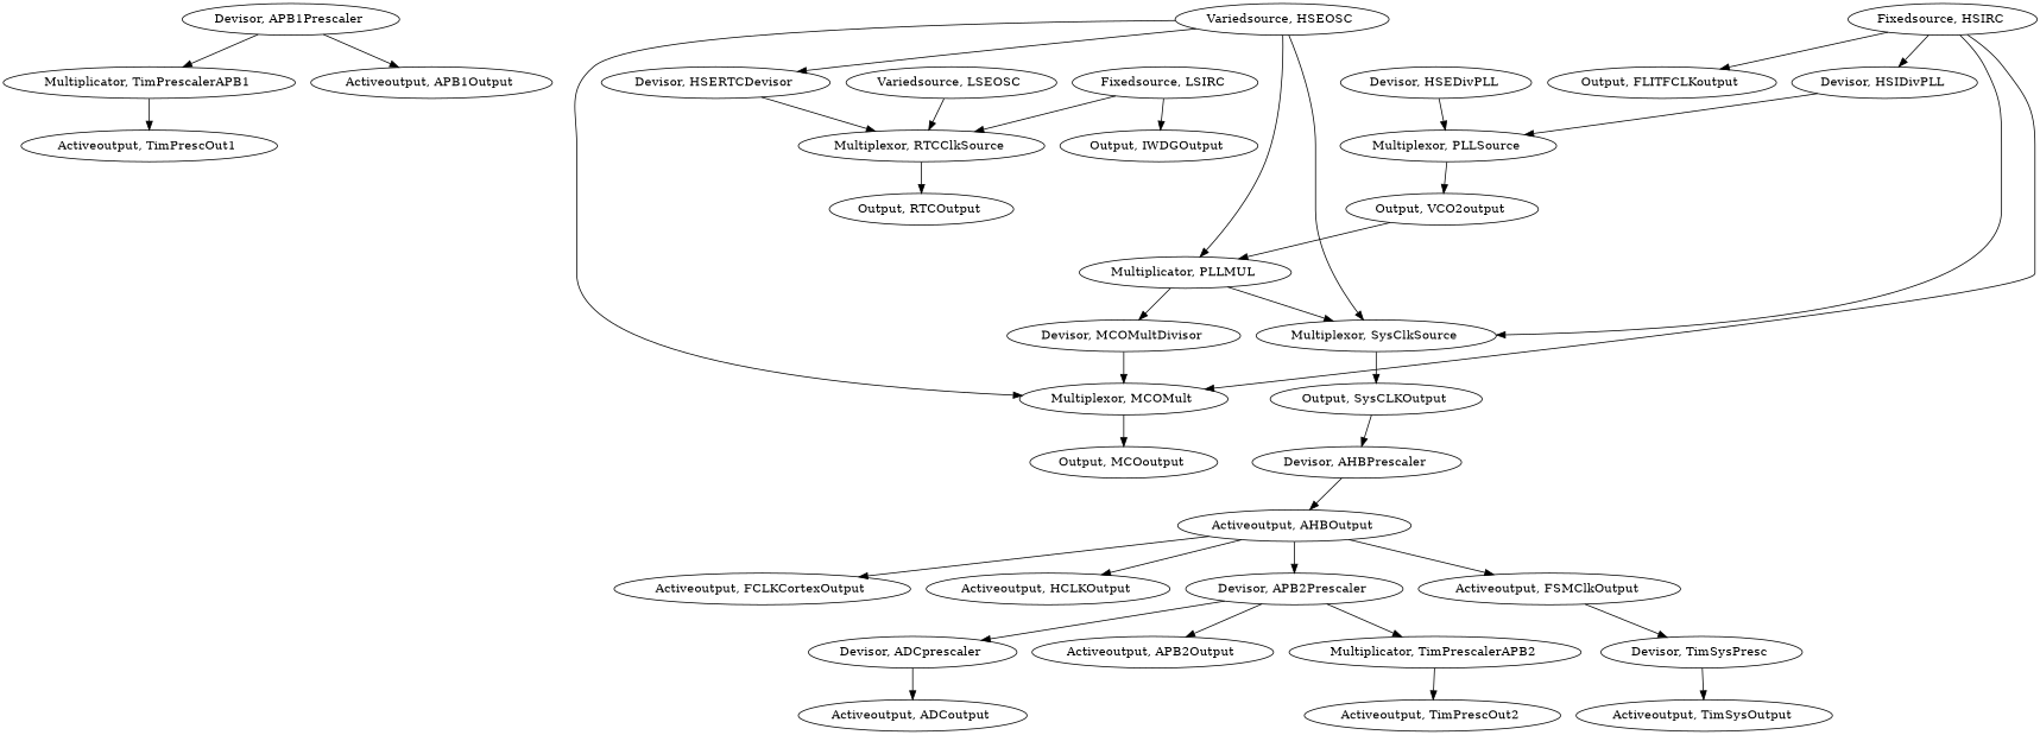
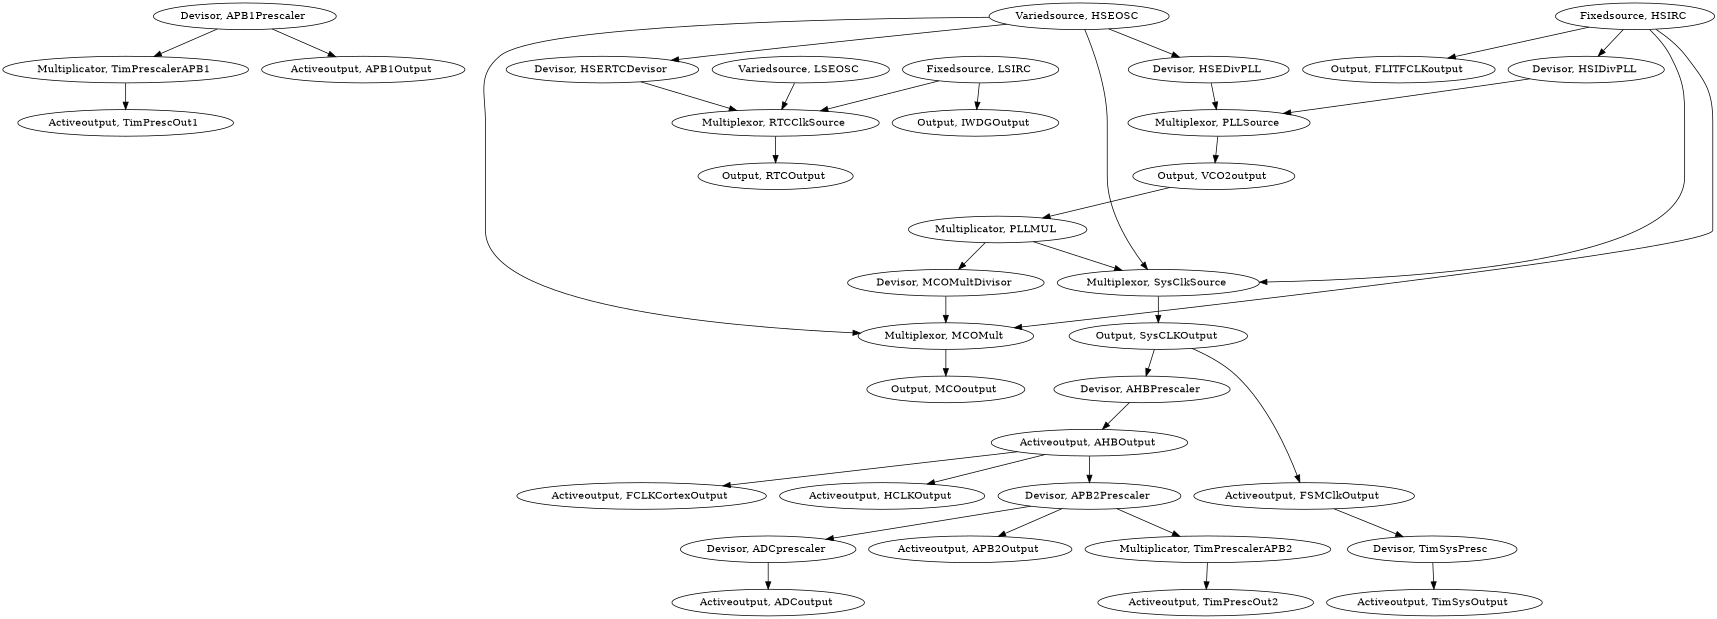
  strict digraph {
    "Devisor, APB1Prescaler "
    "Multiplicator, TimPrescalerAPB1 "
    "Activeoutput, APB1Output "
    "Activeoutput, TimPrescOut1 "
    "Multiplexor, MCOMult "
    "Output, MCOoutput "
    "Devisor, HSERTCDevisor "
    "Multiplexor, RTCClkSource "
    "Output, RTCOutput "
    "Devisor, APB2Prescaler "
    "Multiplicator, TimPrescalerAPB2 "
    "Devisor, ADCprescaler "
    "Activeoutput, APB2Output "
    "Activeoutput, TimPrescOut2 "
    "Activeoutput, ADCoutput "
    "Activeoutput, AHBOutput "
    "Activeoutput, FSMClkOutput "
    "Activeoutput, FCLKCortexOutput "
    "Activeoutput, HCLKOutput "
    "Devisor, TimSysPresc "
    "Activeoutput, TimSysOutput "
    "Output, VCO2output "
    "Multiplicator, PLLMUL "
    "Devisor, MCOMultDivisor "
    "Multiplexor, SysClkSource "
    "Variedsource, LSEOSC "
    "Output, SysCLKOutput "
    "Variedsource, HSEOSC "
    "Devisor, HSEDivPLL "
    "Multiplexor, PLLSource "
    "Devisor, AHBPrescaler "
    "Fixedsource, HSIRC "
    "Output, FLITFCLKoutput "
    "Devisor, HSIDivPLL "
    "Fixedsource, LSIRC "
    "Output, IWDGOutput "
    "Devisor, APB1Prescaler " -> "Multiplicator, TimPrescalerAPB1 "
    "Devisor, APB1Prescaler " -> "Activeoutput, APB1Output "
    "Multiplicator, TimPrescalerAPB1 " -> "Activeoutput, TimPrescOut1 "
    "Multiplexor, MCOMult " -> "Output, MCOoutput "
    "Devisor, HSERTCDevisor " -> "Multiplexor, RTCClkSource "
    "Multiplexor, RTCClkSource " -> "Output, RTCOutput "
    "Devisor, APB2Prescaler " -> "Multiplicator, TimPrescalerAPB2 "
    "Devisor, APB2Prescaler " -> "Devisor, ADCprescaler "
    "Devisor, APB2Prescaler " -> "Activeoutput, APB2Output "
    "Multiplicator, TimPrescalerAPB2 " -> "Activeoutput, TimPrescOut2 "
    "Devisor, ADCprescaler " -> "Activeoutput, ADCoutput "
    "Activeoutput, AHBOutput " -> "Devisor, APB2Prescaler "
-   "Activeoutput, AHBOutput " -> "Activeoutput, FSMClkOutput "
+   "Output, SysCLKOutput " -> "Activeoutput, FSMClkOutput "
    "Activeoutput, AHBOutput " -> "Activeoutput, FCLKCortexOutput "
    "Activeoutput, AHBOutput " -> "Activeoutput, HCLKOutput "
    "Activeoutput, FSMClkOutput " -> "Devisor, TimSysPresc "
    "Devisor, TimSysPresc " -> "Activeoutput, TimSysOutput "
    "Output, VCO2output " -> "Multiplicator, PLLMUL "
    "Multiplicator, PLLMUL " -> "Devisor, MCOMultDivisor "
    "Multiplicator, PLLMUL " -> "Multiplexor, SysClkSource "
    "Devisor, MCOMultDivisor " -> "Multiplexor, MCOMult "
    "Multiplexor, SysClkSource " -> "Output, SysCLKOutput "
    "Variedsource, LSEOSC " -> "Multiplexor, RTCClkSource "
    "Output, SysCLKOutput " -> "Devisor, AHBPrescaler "
    "Variedsource, HSEOSC " -> "Multiplexor, MCOMult "
    "Variedsource, HSEOSC " -> "Devisor, HSERTCDevisor "
    "Variedsource, HSEOSC " -> "Multiplexor, SysClkSource "
-   "Variedsource, HSEOSC " -> "Multiplicator, PLLMUL "
+   "Variedsource, HSEOSC " -> "Devisor, HSEDivPLL "
    "Devisor, HSEDivPLL " -> "Multiplexor, PLLSource "
    "Multiplexor, PLLSource " -> "Output, VCO2output "
    "Devisor, AHBPrescaler " -> "Activeoutput, AHBOutput "
    "Fixedsource, HSIRC " -> "Multiplexor, MCOMult "
    "Fixedsource, HSIRC " -> "Multiplexor, SysClkSource "
    "Fixedsource, HSIRC " -> "Output, FLITFCLKoutput "
    "Fixedsource, HSIRC " -> "Devisor, HSIDivPLL "
    "Devisor, HSIDivPLL " -> "Multiplexor, PLLSource "
    "Fixedsource, LSIRC " -> "Multiplexor, RTCClkSource "
    "Fixedsource, LSIRC " -> "Output, IWDGOutput "
  }
